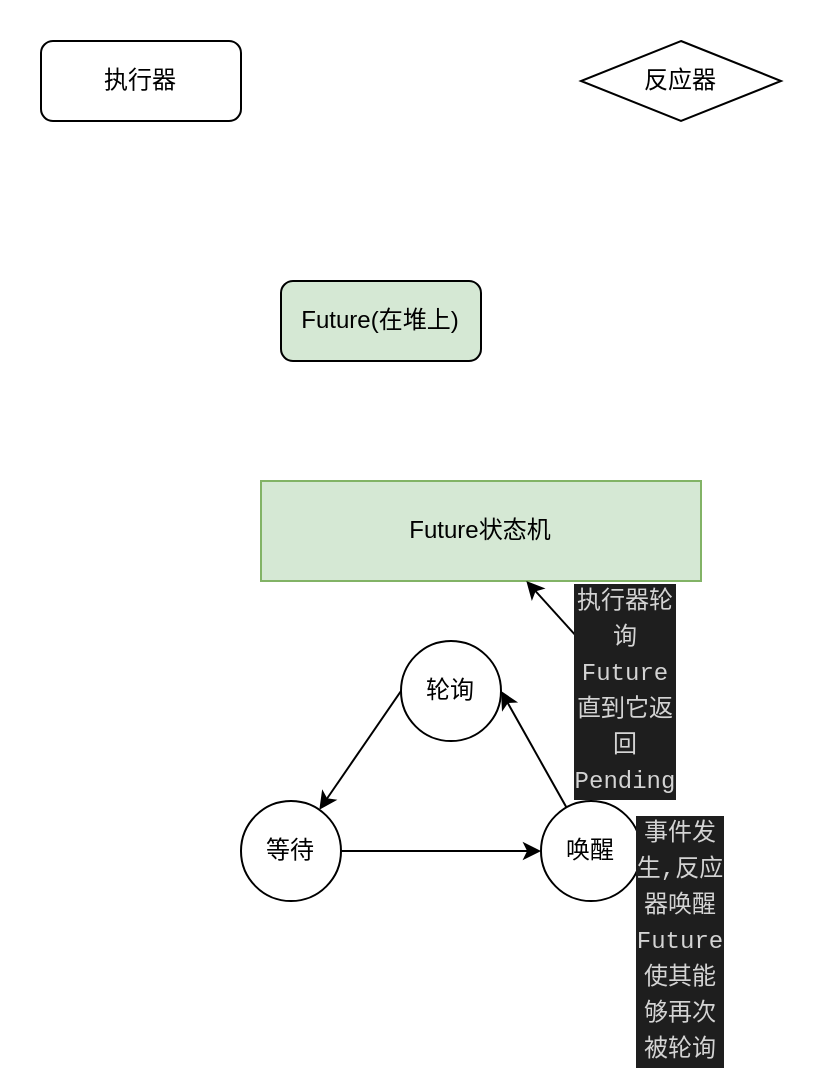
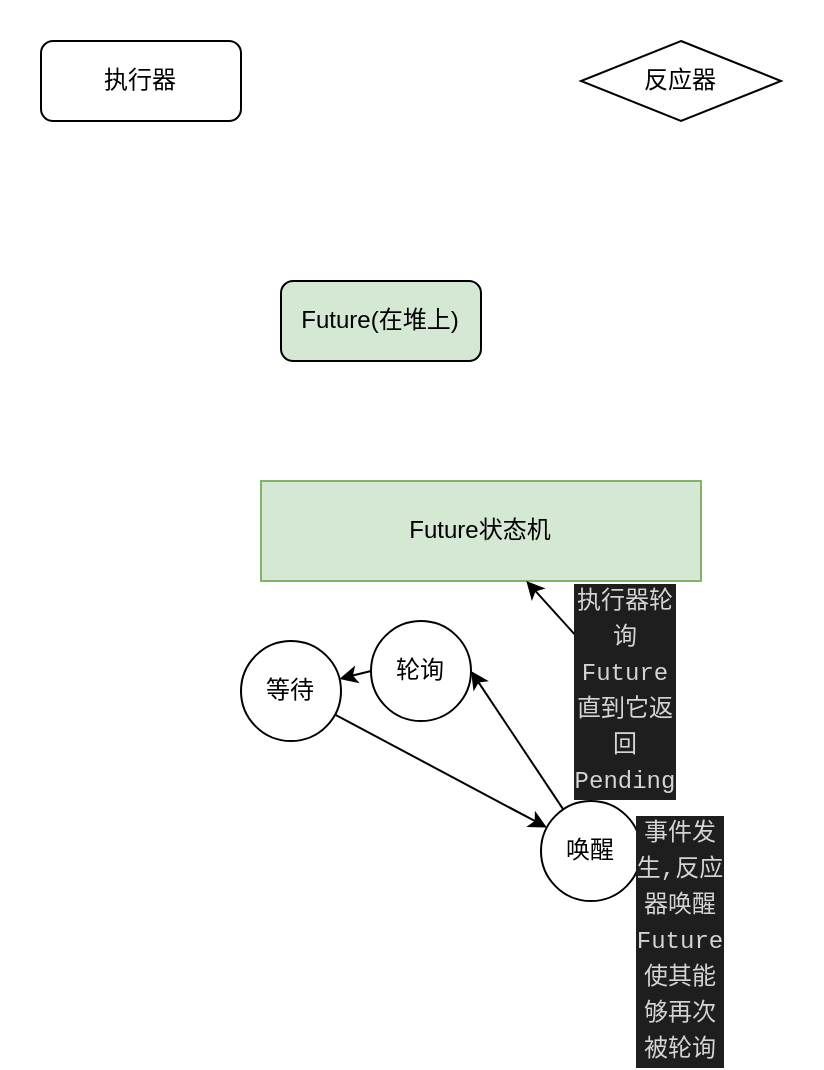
  <mxCell id="0" />
  <mxCell id="1" parent="0" />
  <mxCell id="2" value="执行器" style="rounded=1;whiteSpace=wrap;html=1;" parent="1" vertex="1"><mxGeometry x="20" y="20" width="100" height="40" as="geometry" /></mxCell>
  <mxCell id="3" value="反应器" style="rhombus;whiteSpace=wrap;html=1;" parent="1" vertex="1"><mxGeometry x="290" y="20" width="100" height="40" as="geometry" /></mxCell>
  <mxCell id="4" value="Future(在堆上)" style="rounded=1;whiteSpace=wrap;html=1;fillColor=#d5e8d4;" parent="1" vertex="1"><mxGeometry x="140" y="140" width="100" height="40" as="geometry" /></mxCell>
  <mxCell id="5" style="rounded=0;orthogonalLoop=1;jettySize=auto;html=1;exitX=0;exitY=0.5;exitDx=0;exitDy=0;" edge="1" parent="1" source="6" target="9"><mxGeometry relative="1" as="geometry" /></mxCell>
- <mxCell id="6" value="轮询" style="ellipse;whiteSpace=wrap;html=1;aspect=fixed;" parent="1" vertex="1"><mxGeometry x="200" y="320" width="50" height="50" as="geometry" /></mxCell>
+ <mxCell id="6" value="轮询" style="ellipse;whiteSpace=wrap;html=1;aspect=fixed;" parent="1" vertex="1"><mxGeometry x="185" y="310" width="50" height="50" as="geometry" /></mxCell>
  <mxCell id="7" value="Future状态机" style="text;html=1;strokeColor=#82b366;fillColor=#d5e8d4;align=center;verticalAlign=middle;whiteSpace=wrap;rounded=0;" parent="1" vertex="1"><mxGeometry x="130" y="240" width="220" height="50" as="geometry" /></mxCell>
  <mxCell id="8" style="rounded=0;orthogonalLoop=1;jettySize=auto;html=1;" edge="1" parent="1" source="9" target="11"><mxGeometry relative="1" as="geometry" /></mxCell>
- <mxCell id="9" value="等待" style="ellipse;whiteSpace=wrap;html=1;aspect=fixed;" parent="1" vertex="1"><mxGeometry x="120" y="400" width="50" height="50" as="geometry" /></mxCell>
+ <mxCell id="9" value="等待" style="ellipse;whiteSpace=wrap;html=1;aspect=fixed;" parent="1" vertex="1"><mxGeometry x="120" y="320" width="50" height="50" as="geometry" /></mxCell>
  <mxCell id="10" style="rounded=0;orthogonalLoop=1;jettySize=auto;html=1;entryX=1;entryY=0.5;entryDx=0;entryDy=0;" edge="1" parent="1" source="11" target="6"><mxGeometry relative="1" as="geometry" /></mxCell>
  <mxCell id="11" value="唤醒" style="ellipse;whiteSpace=wrap;html=1;aspect=fixed;" parent="1" vertex="1"><mxGeometry x="270" y="400" width="50" height="50" as="geometry" /></mxCell>
  <mxCell id="12" value="" style="edgeStyle=none;rounded=0;orthogonalLoop=1;jettySize=auto;html=1;" edge="1" parent="1" source="13" target="7"><mxGeometry relative="1" as="geometry" /></mxCell>
  <mxCell id="13" value="&lt;div style=&quot;color: rgb(212 , 212 , 212) ; background-color: rgb(30 , 30 , 30) ; font-family: &amp;#34;jetbrainsmono nerd font&amp;#34; , &amp;#34;hack&amp;#34; , &amp;#34;menlo&amp;#34; , &amp;#34;monaco&amp;#34; , &amp;#34;courier new&amp;#34; , monospace , &amp;#34;menlo&amp;#34; , &amp;#34;monaco&amp;#34; , &amp;#34;courier new&amp;#34; , monospace ; line-height: 18px&quot;&gt;执行器轮询Future直到它返回Pending&lt;/div&gt;" style="text;html=1;strokeColor=none;fillColor=none;align=center;verticalAlign=middle;whiteSpace=wrap;rounded=0;" parent="1" vertex="1"><mxGeometry x="290" y="315" width="45" height="60" as="geometry" /></mxCell>
  <mxCell id="14" value="&lt;div style=&quot;color: rgb(212 , 212 , 212) ; background-color: rgb(30 , 30 , 30) ; font-family: &amp;#34;jetbrainsmono nerd font&amp;#34; , &amp;#34;hack&amp;#34; , &amp;#34;menlo&amp;#34; , &amp;#34;monaco&amp;#34; , &amp;#34;courier new&amp;#34; , monospace , &amp;#34;menlo&amp;#34; , &amp;#34;monaco&amp;#34; , &amp;#34;courier new&amp;#34; , monospace ; line-height: 18px&quot;&gt;&lt;div style=&quot;line-height: 18px&quot;&gt;事件发生,反应器唤醒Future使其能够再次被轮询&lt;/div&gt;&lt;/div&gt;" style="text;html=1;strokeColor=none;fillColor=none;align=center;verticalAlign=middle;whiteSpace=wrap;rounded=0;" vertex="1" parent="1"><mxGeometry x="320" y="460" width="40" height="20" as="geometry" /></mxCell>
